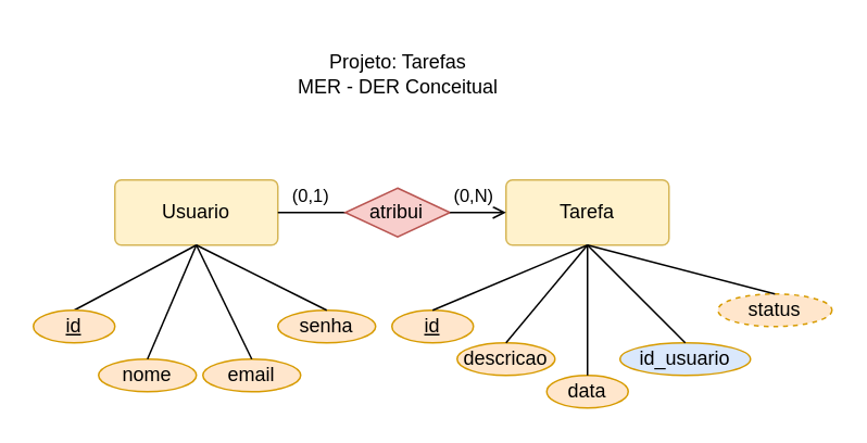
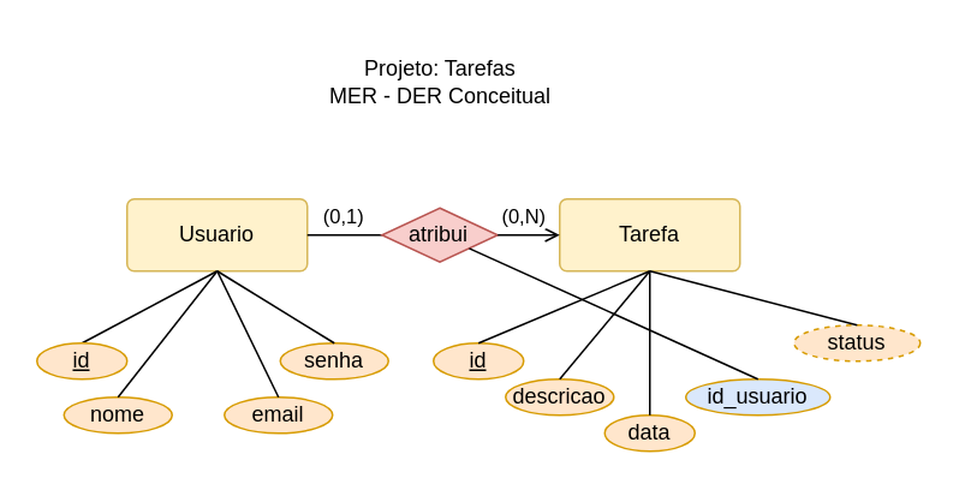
  <mxCell id="0" />
  <mxCell id="1" parent="0" />
  <mxCell id="2" value="Projeto: Tarefas&lt;div&gt;MER - DER Conceitual&lt;/div&gt;" style="text;html=1;align=center;verticalAlign=middle;whiteSpace=wrap;rounded=0;" vertex="1" parent="1"><mxGeometry x="166" y="20" width="156" height="50" as="geometry" /></mxCell>
  <mxCell id="3" value="Usuario" style="rounded=1;arcSize=10;whiteSpace=wrap;html=1;align=center;fillColor=#fff2cc;strokeColor=#d6b656;" vertex="1" parent="1"><mxGeometry x="70" y="110" width="100" height="40" as="geometry" /></mxCell>
  <mxCell id="4" value="Tarefa" style="rounded=1;arcSize=10;whiteSpace=wrap;html=1;align=center;fillColor=#fff2cc;strokeColor=#d6b656;" vertex="1" parent="1"><mxGeometry x="310" y="110" width="100" height="40" as="geometry" /></mxCell>
  <mxCell id="5" value="(0,1)" style="edgeStyle=orthogonalEdgeStyle;rounded=0;orthogonalLoop=1;jettySize=auto;html=1;exitX=0;exitY=0.5;exitDx=0;exitDy=0;entryX=1;entryY=0.5;entryDx=0;entryDy=0;endArrow=none;endFill=0;" edge="1" parent="1" source="6" target="3"><mxGeometry x="0.033" y="-10" relative="1" as="geometry"><mxPoint x="180" y="130" as="targetPoint" /><mxPoint as="offset" /></mxGeometry></mxCell>
  <mxCell id="6" value="atribui" style="shape=rhombus;perimeter=rhombusPerimeter;whiteSpace=wrap;html=1;align=center;fillColor=#f8cecc;strokeColor=#b85450;" vertex="1" parent="1"><mxGeometry x="211.38" y="115" width="64.25" height="30" as="geometry" /></mxCell>
  <mxCell id="7" value="(0,N)" style="edgeStyle=orthogonalEdgeStyle;rounded=0;orthogonalLoop=1;jettySize=auto;html=1;exitX=1;exitY=0.5;exitDx=0;exitDy=0;entryX=0;entryY=0.5;entryDx=0;entryDy=0;endArrow=open;endFill=0;" edge="1" parent="1" source="6" target="4"><mxGeometry x="-0.164" y="10" relative="1" as="geometry"><mxPoint as="offset" /></mxGeometry></mxCell>
  <mxCell id="8" value="id" style="ellipse;whiteSpace=wrap;html=1;align=center;fontStyle=4;fillColor=#ffe6cc;strokeColor=#d79b00;" vertex="1" parent="1"><mxGeometry x="240" y="190" width="50" height="20" as="geometry" /></mxCell>
  <mxCell id="9" style="rounded=0;orthogonalLoop=1;jettySize=auto;html=1;exitX=0.5;exitY=0;exitDx=0;exitDy=0;entryX=0.5;entryY=1;entryDx=0;entryDy=0;endArrow=none;endFill=0;" edge="1" parent="1" source="10" target="3"><mxGeometry relative="1" as="geometry" /></mxCell>
  <mxCell id="10" value="id" style="ellipse;whiteSpace=wrap;html=1;align=center;fontStyle=4;fillColor=#ffe6cc;strokeColor=#d79b00;" vertex="1" parent="1"><mxGeometry x="20" y="190" width="50" height="20" as="geometry" /></mxCell>
- <mxCell id="11" value="nome" style="ellipse;whiteSpace=wrap;html=1;align=center;fillColor=#ffe6cc;strokeColor=#d79b00;" vertex="1" parent="1"><mxGeometry x="60" y="220" width="60" height="20" as="geometry" /></mxCell>
+ <mxCell id="11" value="nome" style="ellipse;whiteSpace=wrap;html=1;align=center;fillColor=#ffe6cc;strokeColor=#d79b00;" vertex="1" parent="1"><mxGeometry x="35" y="220" width="60" height="20" as="geometry" /></mxCell>
  <mxCell id="12" value="email" style="ellipse;whiteSpace=wrap;html=1;align=center;fillColor=#ffe6cc;strokeColor=#d79b00;" vertex="1" parent="1"><mxGeometry x="124" y="220" width="60" height="20" as="geometry" /></mxCell>
- <mxCell id="13" value="senha" style="ellipse;whiteSpace=wrap;html=1;align=center;fillColor=#ffe6cc;strokeColor=#d79b00;" vertex="1" parent="1"><mxGeometry x="170" y="190" width="60" height="20" as="geometry" /></mxCell>
+ <mxCell id="13" value="senha" style="ellipse;whiteSpace=wrap;html=1;align=center;fillColor=#ffe6cc;strokeColor=#d79b00;" vertex="1" parent="1"><mxGeometry x="155" y="190" width="60" height="20" as="geometry" /></mxCell>
  <mxCell id="14" style="rounded=0;orthogonalLoop=1;jettySize=auto;html=1;exitX=0.5;exitY=0;exitDx=0;exitDy=0;entryX=0.5;entryY=1;entryDx=0;entryDy=0;endArrow=none;endFill=0;" edge="1" parent="1" source="11" target="3"><mxGeometry relative="1" as="geometry"><mxPoint x="55" y="200" as="sourcePoint" /><mxPoint x="130" y="160" as="targetPoint" /></mxGeometry></mxCell>
  <mxCell id="15" style="rounded=0;orthogonalLoop=1;jettySize=auto;html=1;exitX=0.5;exitY=0;exitDx=0;exitDy=0;entryX=0.5;entryY=1;entryDx=0;entryDy=0;endArrow=none;endFill=0;" edge="1" parent="1" source="12" target="3"><mxGeometry relative="1" as="geometry"><mxPoint x="65" y="210" as="sourcePoint" /><mxPoint x="140" y="170" as="targetPoint" /></mxGeometry></mxCell>
  <mxCell id="16" style="rounded=0;orthogonalLoop=1;jettySize=auto;html=1;exitX=0.5;exitY=0;exitDx=0;exitDy=0;entryX=0.5;entryY=1;entryDx=0;entryDy=0;endArrow=none;endFill=0;" edge="1" parent="1" source="13" target="3"><mxGeometry relative="1" as="geometry"><mxPoint x="75" y="220" as="sourcePoint" /><mxPoint x="150" y="180" as="targetPoint" /></mxGeometry></mxCell>
  <mxCell id="17" value="descricao" style="ellipse;whiteSpace=wrap;html=1;align=center;fillColor=#ffe6cc;strokeColor=#d79b00;" vertex="1" parent="1"><mxGeometry x="280" y="210" width="60" height="20" as="geometry" /></mxCell>
  <mxCell id="18" value="data" style="ellipse;whiteSpace=wrap;html=1;align=center;fillColor=#ffe6cc;strokeColor=#d79b00;" vertex="1" parent="1"><mxGeometry x="335" y="230" width="50" height="20" as="geometry" /></mxCell>
  <mxCell id="19" value="status" style="ellipse;whiteSpace=wrap;html=1;align=center;dashed=1;fillColor=#ffe6cc;strokeColor=#d79b00;" vertex="1" parent="1"><mxGeometry x="440" y="180" width="70" height="20" as="geometry" /></mxCell>
  <mxCell id="20" value="id_usuario" style="ellipse;whiteSpace=wrap;html=1;align=center;fillColor=#dae8fc;strokeColor=#d79b00;" vertex="1" parent="1"><mxGeometry x="380" y="210" width="80" height="20" as="geometry" /></mxCell>
  <mxCell id="21" style="rounded=0;orthogonalLoop=1;jettySize=auto;html=1;exitX=0.5;exitY=0;exitDx=0;exitDy=0;entryX=0.5;entryY=1;entryDx=0;entryDy=0;endArrow=none;endFill=0;" edge="1" parent="1" source="19" target="4"><mxGeometry relative="1" as="geometry"><mxPoint x="430" y="200" as="sourcePoint" /><mxPoint x="350" y="160" as="targetPoint" /></mxGeometry></mxCell>
- <mxCell id="22" style="rounded=0;orthogonalLoop=1;jettySize=auto;html=1;exitX=0.5;exitY=0;exitDx=0;exitDy=0;entryX=0.5;entryY=1;entryDx=0;entryDy=0;endArrow=none;endFill=0;" edge="1" parent="1" source="20" target="4"><mxGeometry relative="1" as="geometry"><mxPoint x="440" y="210" as="sourcePoint" /><mxPoint x="370" y="160" as="targetPoint" /></mxGeometry></mxCell>
+ <mxCell id="22" style="rounded=0;orthogonalLoop=1;jettySize=auto;html=1;exitX=0.5;exitY=0;exitDx=0;exitDy=0;endArrow=none;endFill=0;" edge="1" parent="1" source="20" target="6"><mxGeometry relative="1" as="geometry"><mxPoint x="440" y="210" as="sourcePoint" /><mxPoint x="370" y="160" as="targetPoint" /></mxGeometry></mxCell>
  <mxCell id="23" style="rounded=0;orthogonalLoop=1;jettySize=auto;html=1;exitX=0.5;exitY=0;exitDx=0;exitDy=0;entryX=0.5;entryY=1;entryDx=0;entryDy=0;endArrow=none;endFill=0;exitPerimeter=0;" edge="1" parent="1" source="18" target="4"><mxGeometry relative="1" as="geometry"><mxPoint x="485" y="190" as="sourcePoint" /><mxPoint x="370" y="160" as="targetPoint" /></mxGeometry></mxCell>
  <mxCell id="24" style="rounded=0;orthogonalLoop=1;jettySize=auto;html=1;exitX=0.5;exitY=0;exitDx=0;exitDy=0;endArrow=none;endFill=0;" edge="1" parent="1" source="17"><mxGeometry relative="1" as="geometry"><mxPoint x="371" y="238" as="sourcePoint" /><mxPoint x="360" y="150" as="targetPoint" /></mxGeometry></mxCell>
  <mxCell id="25" style="rounded=0;orthogonalLoop=1;jettySize=auto;html=1;exitX=0.5;exitY=0;exitDx=0;exitDy=0;entryX=0.5;entryY=1;entryDx=0;entryDy=0;endArrow=none;endFill=0;" edge="1" parent="1" source="8" target="4"><mxGeometry relative="1" as="geometry"><mxPoint x="320" y="220" as="sourcePoint" /><mxPoint x="390" y="180" as="targetPoint" /></mxGeometry></mxCell>
